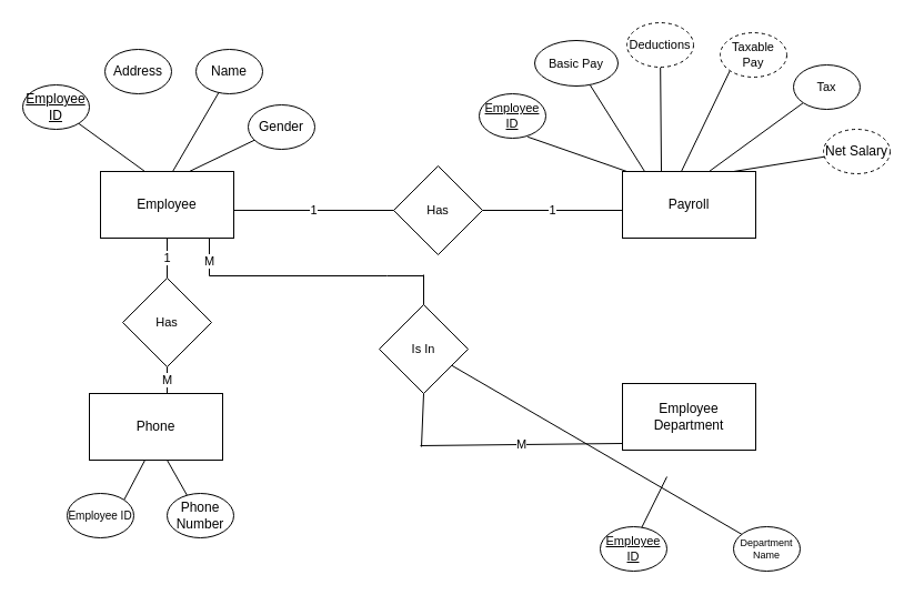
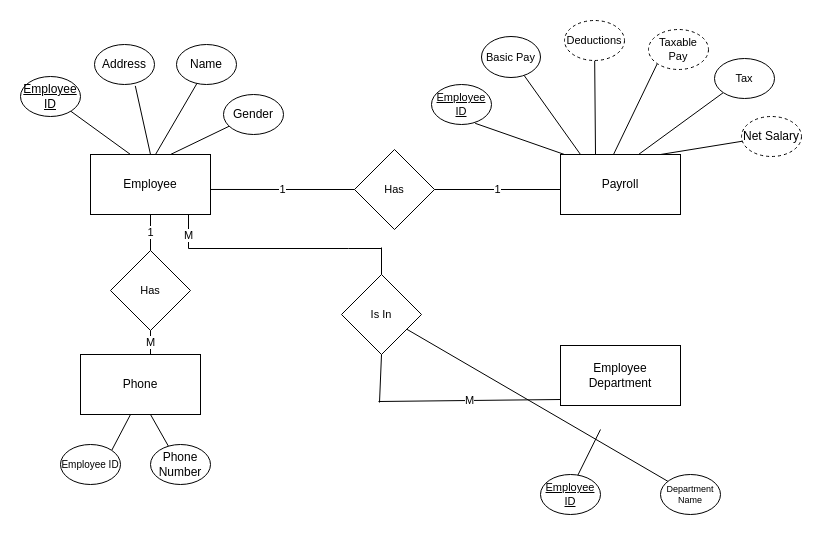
  <mxCell id="0" />
  <mxCell id="1" parent="0" />
  <mxCell id="2" value="Employee" style="rounded=0;whiteSpace=wrap;html=1;" parent="1" vertex="1"><mxGeometry x="90" y="154" width="120" height="60" as="geometry" /></mxCell>
  <mxCell id="3" value="" style="endArrow=none;html=1;" edge="1" parent="1" target="4"><mxGeometry width="50" height="50" relative="1" as="geometry"><mxPoint x="130" y="154" as="sourcePoint" /><mxPoint x="180" y="104" as="targetPoint" /></mxGeometry></mxCell>
  <mxCell id="4" value="&lt;u&gt;Employee ID&lt;/u&gt;" style="ellipse;whiteSpace=wrap;html=1;" vertex="1" parent="1"><mxGeometry x="20" y="76" width="60" height="40" as="geometry" /></mxCell>
  <mxCell id="5" value="Name" style="ellipse;whiteSpace=wrap;html=1;" vertex="1" parent="1"><mxGeometry x="176" y="44" width="60" height="40" as="geometry" /></mxCell>
+ <mxCell id="6" value="" style="endArrow=none;html=1;exitX=0.5;exitY=0;exitDx=0;exitDy=0;entryX=0.68;entryY=1.035;entryDx=0;entryDy=0;entryPerimeter=0;" edge="1" parent="1" source="2" target="7"><mxGeometry width="50" height="50" relative="1" as="geometry"><mxPoint x="130" y="154" as="sourcePoint" /><mxPoint x="150" y="84" as="targetPoint" /></mxGeometry></mxCell>
  <mxCell id="7" value="Address" style="ellipse;whiteSpace=wrap;html=1;" vertex="1" parent="1"><mxGeometry x="94" y="44" width="60" height="40" as="geometry" /></mxCell>
  <mxCell id="8" value="" style="endArrow=none;html=1;" edge="1" parent="1" target="9"><mxGeometry width="50" height="50" relative="1" as="geometry"><mxPoint x="170" y="154" as="sourcePoint" /><mxPoint x="250" y="114" as="targetPoint" /></mxGeometry></mxCell>
  <mxCell id="9" value="Gender" style="ellipse;whiteSpace=wrap;html=1;" vertex="1" parent="1"><mxGeometry x="223" y="94" width="60" height="40" as="geometry" /></mxCell>
  <mxCell id="10" value="Employee Department" style="rounded=0;whiteSpace=wrap;html=1;" vertex="1" parent="1"><mxGeometry x="560" y="345" width="120" height="60" as="geometry" /></mxCell>
  <mxCell id="11" value="Phone" style="rounded=0;whiteSpace=wrap;html=1;" vertex="1" parent="1"><mxGeometry x="80" y="354" width="120" height="60" as="geometry" /></mxCell>
  <mxCell id="12" value="Payroll" style="rounded=0;whiteSpace=wrap;html=1;" vertex="1" parent="1"><mxGeometry x="560" y="154" width="120" height="60" as="geometry" /></mxCell>
  <mxCell id="13" value="" style="endArrow=none;html=1;exitX=1;exitY=0;exitDx=0;exitDy=0;" edge="1" parent="1" source="16"><mxGeometry width="50" height="50" relative="1" as="geometry"><mxPoint x="80" y="464" as="sourcePoint" /><mxPoint x="130" y="414" as="targetPoint" /></mxGeometry></mxCell>
  <mxCell id="14" value="" style="endArrow=none;html=1;exitX=0.297;exitY=0.038;exitDx=0;exitDy=0;exitPerimeter=0;" edge="1" parent="1" source="15"><mxGeometry width="50" height="50" relative="1" as="geometry"><mxPoint x="190" y="469" as="sourcePoint" /><mxPoint x="150" y="414" as="targetPoint" /></mxGeometry></mxCell>
  <mxCell id="15" value="Phone Number" style="ellipse;whiteSpace=wrap;html=1;" vertex="1" parent="1"><mxGeometry x="150" y="444" width="60" height="40" as="geometry" /></mxCell>
  <mxCell id="16" value="&lt;font size=&quot;1&quot;&gt;Employee ID&lt;/font&gt;" style="ellipse;whiteSpace=wrap;html=1;" vertex="1" parent="1"><mxGeometry x="60" y="444" width="60" height="40" as="geometry" /></mxCell>
  <mxCell id="17" value="" style="endArrow=none;html=1;exitX=0.62;exitY=0.025;exitDx=0;exitDy=0;exitPerimeter=0;" edge="1" parent="1" source="19"><mxGeometry width="50" height="50" relative="1" as="geometry"><mxPoint x="570" y="473" as="sourcePoint" /><mxPoint x="600" y="429" as="targetPoint" /></mxGeometry></mxCell>
  <mxCell id="18" value="" style="endArrow=none;html=1;" edge="1" parent="1" source="20" target="36"><mxGeometry width="50" height="50" relative="1" as="geometry"><mxPoint x="680" y="472" as="sourcePoint" /><mxPoint x="698.666" y="466.111" as="targetPoint" /></mxGeometry></mxCell>
  <mxCell id="19" value="Employee ID" style="ellipse;whiteSpace=wrap;html=1;fontStyle=4;fontSize=11;" vertex="1" parent="1"><mxGeometry x="540" y="474" width="60" height="40" as="geometry" /></mxCell>
  <mxCell id="20" value="Department Name" style="ellipse;whiteSpace=wrap;html=1;fontSize=9;" vertex="1" parent="1"><mxGeometry x="660" y="474" width="60" height="40" as="geometry" /></mxCell>
  <mxCell id="21" value="" style="endArrow=none;html=1;fontSize=11;entryX=0;entryY=1;entryDx=0;entryDy=0;" edge="1" parent="1" target="30"><mxGeometry width="50" height="50" relative="1" as="geometry"><mxPoint x="613" y="154" as="sourcePoint" /><mxPoint x="656" y="60" as="targetPoint" /></mxGeometry></mxCell>
  <mxCell id="22" value="" style="endArrow=none;html=1;fontSize=11;" edge="1" parent="1" target="32"><mxGeometry width="50" height="50" relative="1" as="geometry"><mxPoint x="660" y="154" as="sourcePoint" /><mxPoint x="760" y="130" as="targetPoint" /></mxGeometry></mxCell>
  <mxCell id="23" value="" style="endArrow=none;html=1;fontSize=11;" edge="1" parent="1" target="28"><mxGeometry width="50" height="50" relative="1" as="geometry"><mxPoint x="580" y="154" as="sourcePoint" /><mxPoint x="500" y="54" as="targetPoint" /></mxGeometry></mxCell>
  <mxCell id="24" value="" style="endArrow=none;html=1;fontSize=11;entryX=0;entryY=1;entryDx=0;entryDy=0;" edge="1" parent="1" target="31"><mxGeometry width="50" height="50" relative="1" as="geometry"><mxPoint x="638" y="154" as="sourcePoint" /><mxPoint x="732" y="80" as="targetPoint" /></mxGeometry></mxCell>
  <mxCell id="25" value="" style="endArrow=none;html=1;fontSize=11;" edge="1" parent="1" target="29"><mxGeometry width="50" height="50" relative="1" as="geometry"><mxPoint x="595" y="154" as="sourcePoint" /><mxPoint x="595" y="61" as="targetPoint" /></mxGeometry></mxCell>
  <mxCell id="26" value="" style="endArrow=none;html=1;fontSize=11;entryX=0.728;entryY=0.97;entryDx=0;entryDy=0;entryPerimeter=0;" edge="1" parent="1" target="27"><mxGeometry width="50" height="50" relative="1" as="geometry"><mxPoint x="564" y="154" as="sourcePoint" /><mxPoint x="524" y="94" as="targetPoint" /></mxGeometry></mxCell>
  <mxCell id="27" value="&lt;u&gt;Employee ID&lt;/u&gt;" style="ellipse;whiteSpace=wrap;html=1;fontSize=11;" vertex="1" parent="1"><mxGeometry x="431" y="84" width="60" height="40" as="geometry" /></mxCell>
- <mxCell id="28" value="Basic Pay" style="ellipse;whiteSpace=wrap;html=1;fontSize=11;" vertex="1" parent="1"><mxGeometry x="481" y="36" width="75" height="41" as="geometry" /></mxCell>
+ <mxCell id="28" value="Basic Pay" style="ellipse;whiteSpace=wrap;html=1;fontSize=11;" vertex="1" parent="1"><mxGeometry x="481" y="36" width="59" height="41" as="geometry" /></mxCell>
  <mxCell id="29" value="Deductions" style="ellipse;whiteSpace=wrap;html=1;fontSize=11;dashed=1;" vertex="1" parent="1"><mxGeometry x="564" y="20" width="60" height="40" as="geometry" /></mxCell>
  <mxCell id="30" value="Taxable Pay" style="ellipse;whiteSpace=wrap;html=1;fontSize=11;dashed=1;" vertex="1" parent="1"><mxGeometry x="648" y="29" width="60" height="40" as="geometry" /></mxCell>
  <mxCell id="31" value="Tax" style="ellipse;whiteSpace=wrap;html=1;fontSize=11;" vertex="1" parent="1"><mxGeometry x="714" y="58" width="60" height="40" as="geometry" /></mxCell>
  <mxCell id="32" value="Net Salary" style="ellipse;whiteSpace=wrap;html=1;dashed=1;" vertex="1" parent="1"><mxGeometry x="741" y="116" width="60" height="40" as="geometry" /></mxCell>
  <mxCell id="33" value="" style="endArrow=none;html=1;fontSize=11;entryX=0.34;entryY=0.975;entryDx=0;entryDy=0;entryPerimeter=0;" edge="1" parent="1" target="5"><mxGeometry width="50" height="50" relative="1" as="geometry"><mxPoint x="155" y="154" as="sourcePoint" /><mxPoint x="205" y="104" as="targetPoint" /></mxGeometry></mxCell>
  <mxCell id="34" value="Has" style="rhombus;whiteSpace=wrap;html=1;fontSize=11;" vertex="1" parent="1"><mxGeometry x="110" y="250" width="80" height="80" as="geometry" /></mxCell>
  <mxCell id="35" value="Has" style="rhombus;whiteSpace=wrap;html=1;fontSize=11;" vertex="1" parent="1"><mxGeometry x="354" y="149" width="80" height="80" as="geometry" /></mxCell>
  <mxCell id="36" value="Is In" style="rhombus;whiteSpace=wrap;html=1;fontSize=11;" vertex="1" parent="1"><mxGeometry x="341" y="274" width="80" height="80" as="geometry" /></mxCell>
  <mxCell id="37" value="1" style="endArrow=none;html=1;fontSize=11;exitX=0.5;exitY=0;exitDx=0;exitDy=0;entryX=0.5;entryY=1;entryDx=0;entryDy=0;" edge="1" parent="1" source="34" target="2"><mxGeometry width="50" height="50" relative="1" as="geometry"><mxPoint x="110" y="264" as="sourcePoint" /><mxPoint x="160" y="214" as="targetPoint" /></mxGeometry></mxCell>
  <mxCell id="38" value="M" style="endArrow=none;html=1;fontSize=11;entryX=0.5;entryY=1;entryDx=0;entryDy=0;" edge="1" parent="1" target="34"><mxGeometry width="50" height="50" relative="1" as="geometry"><mxPoint x="150" y="354" as="sourcePoint" /><mxPoint x="154" y="326" as="targetPoint" /></mxGeometry></mxCell>
  <mxCell id="39" value="1" style="endArrow=none;html=1;fontSize=11;exitX=1;exitY=0.5;exitDx=0;exitDy=0;" edge="1" parent="1" source="35"><mxGeometry width="50" height="50" relative="1" as="geometry"><mxPoint x="462" y="209" as="sourcePoint" /><mxPoint x="560" y="189" as="targetPoint" /></mxGeometry></mxCell>
  <mxCell id="40" value="1" style="endArrow=none;html=1;fontSize=11;entryX=0;entryY=0.5;entryDx=0;entryDy=0;exitX=1;exitY=0.583;exitDx=0;exitDy=0;exitPerimeter=0;rounded=0;" edge="1" parent="1" source="2" target="35"><mxGeometry width="50" height="50" relative="1" as="geometry"><mxPoint x="215" y="189" as="sourcePoint" /><mxPoint x="300" y="156" as="targetPoint" /></mxGeometry></mxCell>
  <mxCell id="41" value="M" style="endArrow=none;html=1;fontSize=11;entryX=0.003;entryY=0.9;entryDx=0;entryDy=0;entryPerimeter=0;" edge="1" parent="1" target="10"><mxGeometry width="50" height="50" relative="1" as="geometry"><mxPoint x="378" y="401" as="sourcePoint" /><mxPoint x="558" y="406" as="targetPoint" /></mxGeometry></mxCell>
  <mxCell id="42" value="" style="endArrow=none;html=1;fontSize=11;exitX=0.5;exitY=0;exitDx=0;exitDy=0;" edge="1" parent="1" source="36"><mxGeometry width="50" height="50" relative="1" as="geometry"><mxPoint x="406" y="435" as="sourcePoint" /><mxPoint x="381" y="247" as="targetPoint" /></mxGeometry></mxCell>
  <mxCell id="43" value="" style="endArrow=none;html=1;fontSize=11;entryX=0.5;entryY=1;entryDx=0;entryDy=0;" edge="1" parent="1" target="36"><mxGeometry width="50" height="50" relative="1" as="geometry"><mxPoint x="379" y="402" as="sourcePoint" /><mxPoint x="456" y="385" as="targetPoint" /></mxGeometry></mxCell>
  <mxCell id="44" value="M" style="line;strokeWidth=1;direction=south;html=1;fontSize=11;" vertex="1" parent="1"><mxGeometry x="183" y="214" width="10" height="34" as="geometry" /></mxCell>
  <mxCell id="45" style="edgeStyle=orthogonalEdgeStyle;rounded=0;orthogonalLoop=1;jettySize=auto;html=1;exitX=1;exitY=0.5;exitDx=0;exitDy=0;exitPerimeter=0;endArrow=none;endFill=0;fontSize=11;" edge="1" parent="1" source="46"><mxGeometry relative="1" as="geometry"><mxPoint x="381.2" y="248" as="targetPoint" /></mxGeometry></mxCell>
  <mxCell id="46" value="" style="line;strokeWidth=1;html=1;fontSize=11;" vertex="1" parent="1"><mxGeometry x="188" y="243" width="160" height="10" as="geometry" /></mxCell>
